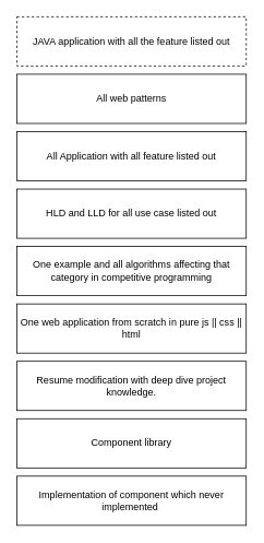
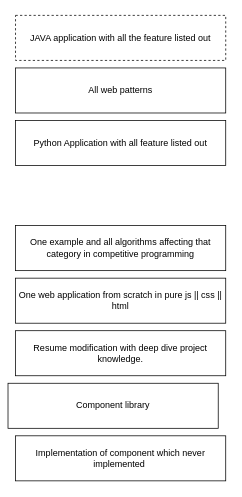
  <mxCell id="0" />
  <mxCell id="1" parent="0" />
  <mxCell id="2" value="JAVA application with all the feature listed out" style="rounded=0;whiteSpace=wrap;html=1;dashed=1;" vertex="1" parent="1"><mxGeometry x="20" y="20" width="280" height="60" as="geometry" /></mxCell>
  <mxCell id="3" value="All web patterns" style="rounded=0;whiteSpace=wrap;html=1;" vertex="1" parent="1"><mxGeometry x="20" y="90" width="280" height="60" as="geometry" /></mxCell>
- <mxCell id="4" value="All Application with all feature listed out" style="rounded=0;whiteSpace=wrap;html=1;" vertex="1" parent="1"><mxGeometry x="20" y="160" width="280" height="60" as="geometry" /></mxCell>
- <mxCell id="5" value="HLD and LLD for all use case listed out" style="rounded=0;whiteSpace=wrap;html=1;" vertex="1" parent="1"><mxGeometry x="20" y="230" width="280" height="60" as="geometry" /></mxCell>
+ <mxCell id="4" value="Python Application with all feature listed out" style="rounded=0;whiteSpace=wrap;html=1;" vertex="1" parent="1"><mxGeometry x="20" y="160" width="280" height="60" as="geometry" /></mxCell>
  <mxCell id="6" value="One example and all algorithms affecting that category in&amp;nbsp;competitive programming" style="rounded=0;whiteSpace=wrap;html=1;" vertex="1" parent="1"><mxGeometry x="20" y="300" width="280" height="60" as="geometry" /></mxCell>
  <mxCell id="7" value="One web application from scratch in pure js || css || html" style="rounded=0;whiteSpace=wrap;html=1;" vertex="1" parent="1"><mxGeometry x="20" y="370" width="280" height="60" as="geometry" /></mxCell>
  <mxCell id="8" value="Resume modification with deep dive project knowledge." style="rounded=0;whiteSpace=wrap;html=1;" vertex="1" parent="1"><mxGeometry x="20" y="440" width="280" height="60" as="geometry" /></mxCell>
- <mxCell id="9" value="Component library" style="rounded=0;whiteSpace=wrap;html=1;" vertex="1" parent="1"><mxGeometry x="20" y="510" width="280" height="60" as="geometry" /></mxCell>
+ <mxCell id="9" value="Component library" style="rounded=0;whiteSpace=wrap;html=1;" vertex="1" parent="1"><mxGeometry x="10" y="510" width="280" height="60" as="geometry" /></mxCell>
  <mxCell id="10" value="Implementation of component which never implemented&amp;nbsp;" style="rounded=0;whiteSpace=wrap;html=1;" vertex="1" parent="1"><mxGeometry x="20" y="580" width="280" height="60" as="geometry" /></mxCell>
